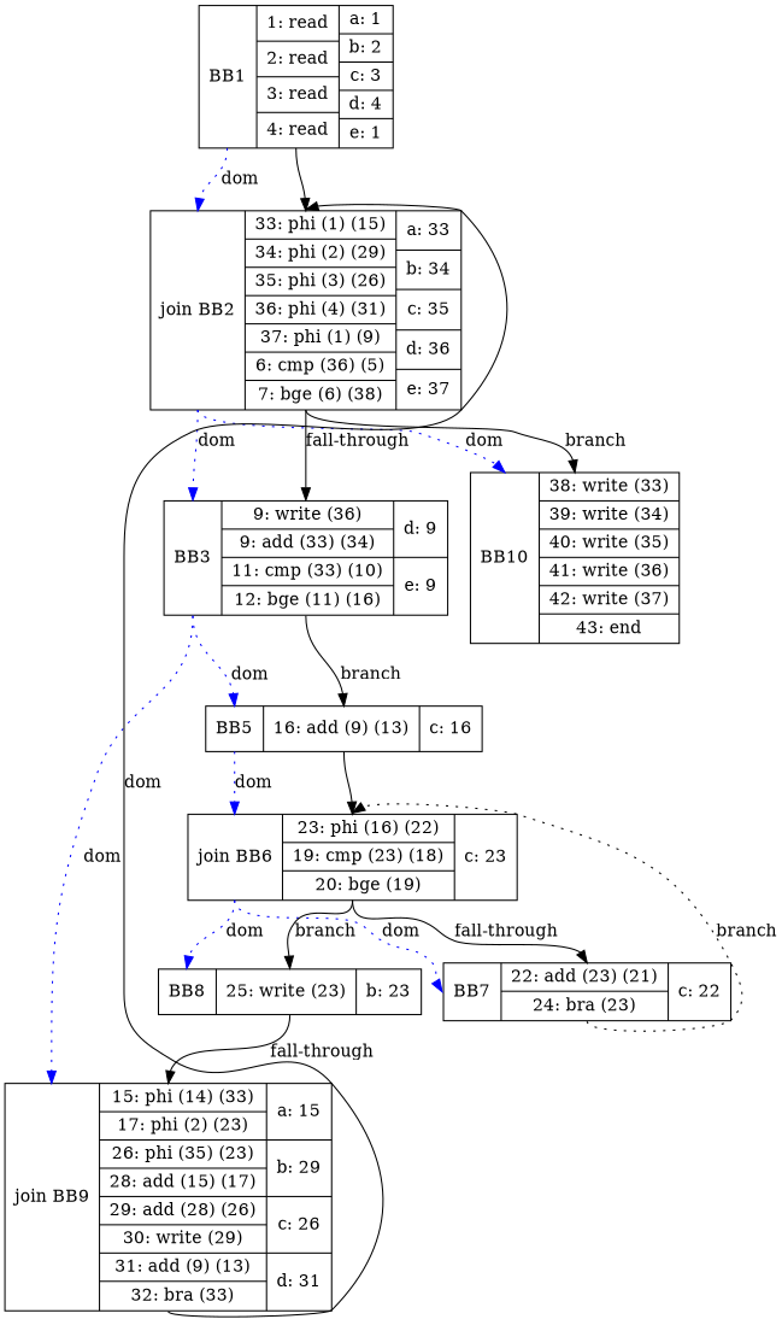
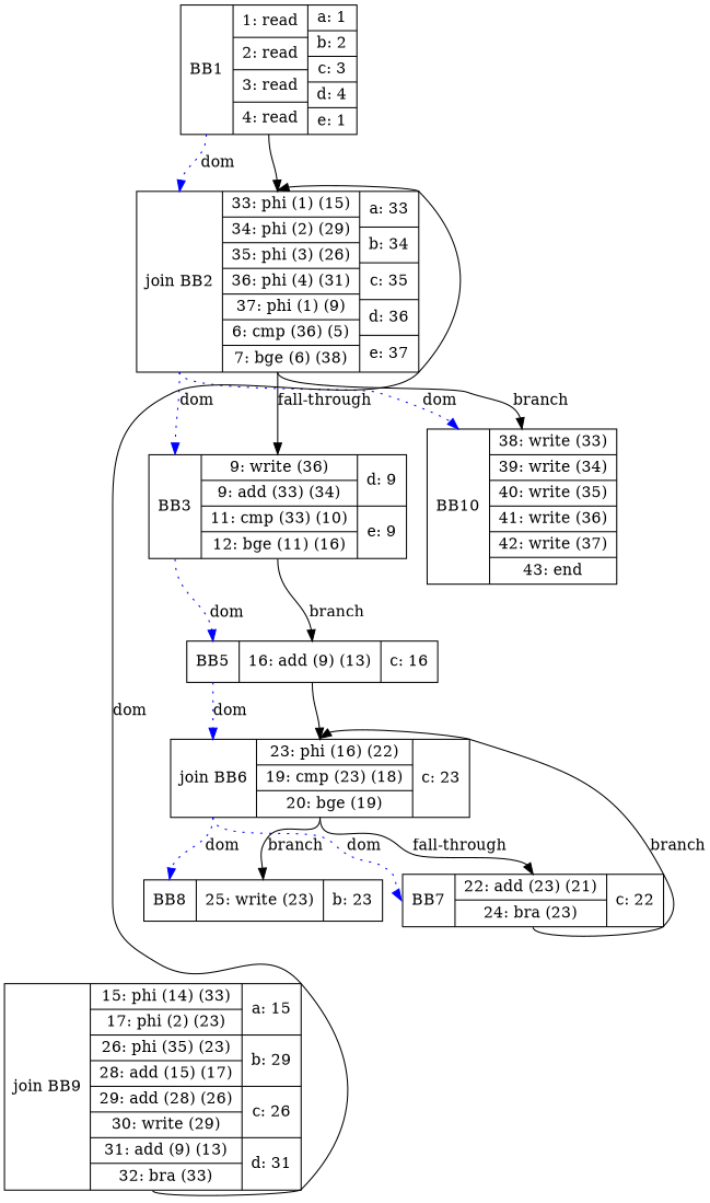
  digraph {
    node [shape=record]
    edge [headport=n tailport=s]
    n1 [label="<b>BB1 | {1: read|2: read|3: read|4: read}| {a: 1 | b: 2 | c: 3 | d: 4 | e: 1}"]
    n2 [label="<b>join BB2 | {33: phi (1) (15)|34: phi (2) (29)|35: phi (3) (26)|36: phi (4) (31)|37: phi (1) (9)|6: cmp (36) (5)|7: bge (6) (38)}| {a: 33 | b: 34 | c: 35 | d: 36 | e: 37}"]
    n3 [label="<b>BB3 | {9: write (36)|9: add (33) (34)|11: cmp (33) (10)|12: bge (11) (16)}| {d: 9 | e: 9}"]
    n4 [label="<b>BB10 | {38: write (33)|39: write (34)|40: write (35)|41: write (36)|42: write (37)|43: end}"]
    n5 [label="<b>BB5 | {16: add (9) (13)}| {c: 16}"]
    n6 [label="<b>join BB9 | {15: phi (14) (33)|17: phi (2) (23)|26: phi (35) (23)|28: add (15) (17)|29: add (28) (26)|30: write (29)|31: add (9) (13)|32: bra (33)}| {a: 15 | b: 29 | c: 26 | d: 31}"]
    n7 [label="<b>join BB6 | {23: phi (16) (22)|19: cmp (23) (18)|20: bge (19)}| {c: 23}"]
    n8 [label="<b>BB7 | {22: add (23) (21)|24: bra (23)}| {c: 22}"]
    n9 [label="<b>BB8 | {25: write (23)}| {b: 23}"]
    n1 -> n2
    n1 -> n2 [color=blue headport=b label=dom style=dotted tailport=b]
    n2 -> n3 [label="fall-through"]
    n2 -> n3 [color=blue headport=b label=dom style=dotted tailport=b]
    n2 -> n4 [label=branch]
    n2 -> n4 [color=blue headport=b label=dom style=dotted tailport=b]
    n3 -> n5 [label=branch]
    n3 -> n5 [color=blue headport=b label=dom style=dotted tailport=b]
-   n3 -> n6 [color=blue headport=b label=dom style=dotted tailport=b]
    n5 -> n7
    n5 -> n7 [color=blue headport=b label=dom style=dotted tailport=b]
    n6 -> n2 [label=dom]
    n7 -> n8 [label="fall-through"]
    n7 -> n8 [color=blue headport=b label=dom style=dotted tailport=b]
    n7 -> n9 [label=branch]
    n7 -> n9 [color=blue headport=b label=dom style=dotted tailport=b]
-   n8 -> n7 [label=branch style=dotted]
-   n9 -> n6 [label="fall-through"]
+   n8 -> n7 [label=branch]
  }
